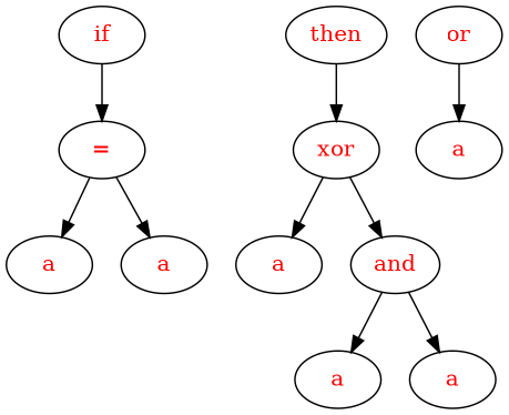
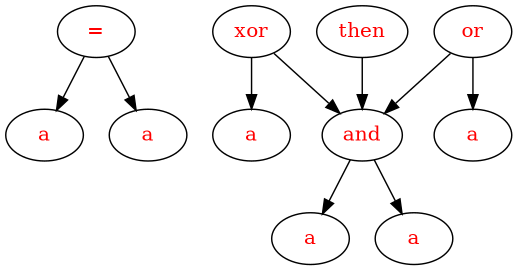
  digraph {
    fontname="DejaVu Serif"
    node [fontname="DejaVu Serif"]
    edge [fontname="DejaVu Serif"]
-   n1 [label=<<font color="red">if</font>>]
    n2 [label=<<font color="red">=</font>>]
    n3 [label=<<font color="red">then</font>>]
    n4 [label=<<font color="red">xor</font>>]
    n5 [label=<<font color="red">a</font>>]
    n6 [label=<<font color="red">a</font>>]
    n7 [label=<<font color="red">a</font>>]
    n8 [label=<<font color="red">and</font>>]
    n9 [label=<<font color="red">or</font>>]
    n10 [label=<<font color="red">a</font>>]
    n11 [label=<<font color="red">a</font>>]
    n12 [label=<<font color="red">a</font>>]
-   n1 -> n2
    n2 -> n5
    n2 -> n6
-   n3 -> n4
+   n3 -> n8
    n4 -> n7
    n4 -> n8
    n8 -> n11
    n8 -> n12
+   n9 -> n8
    n9 -> n10
  }
